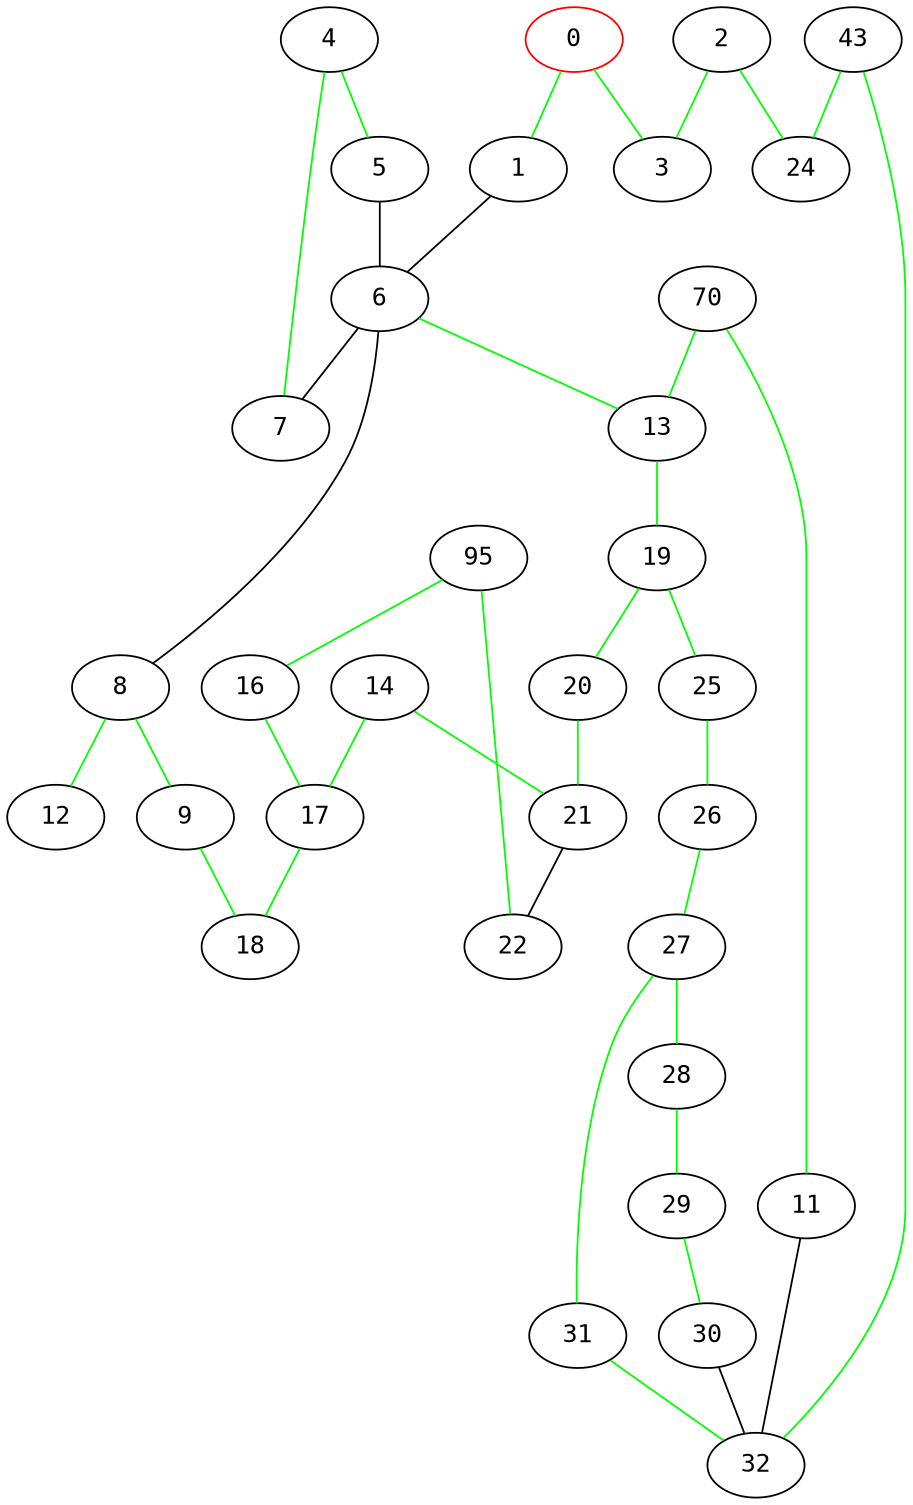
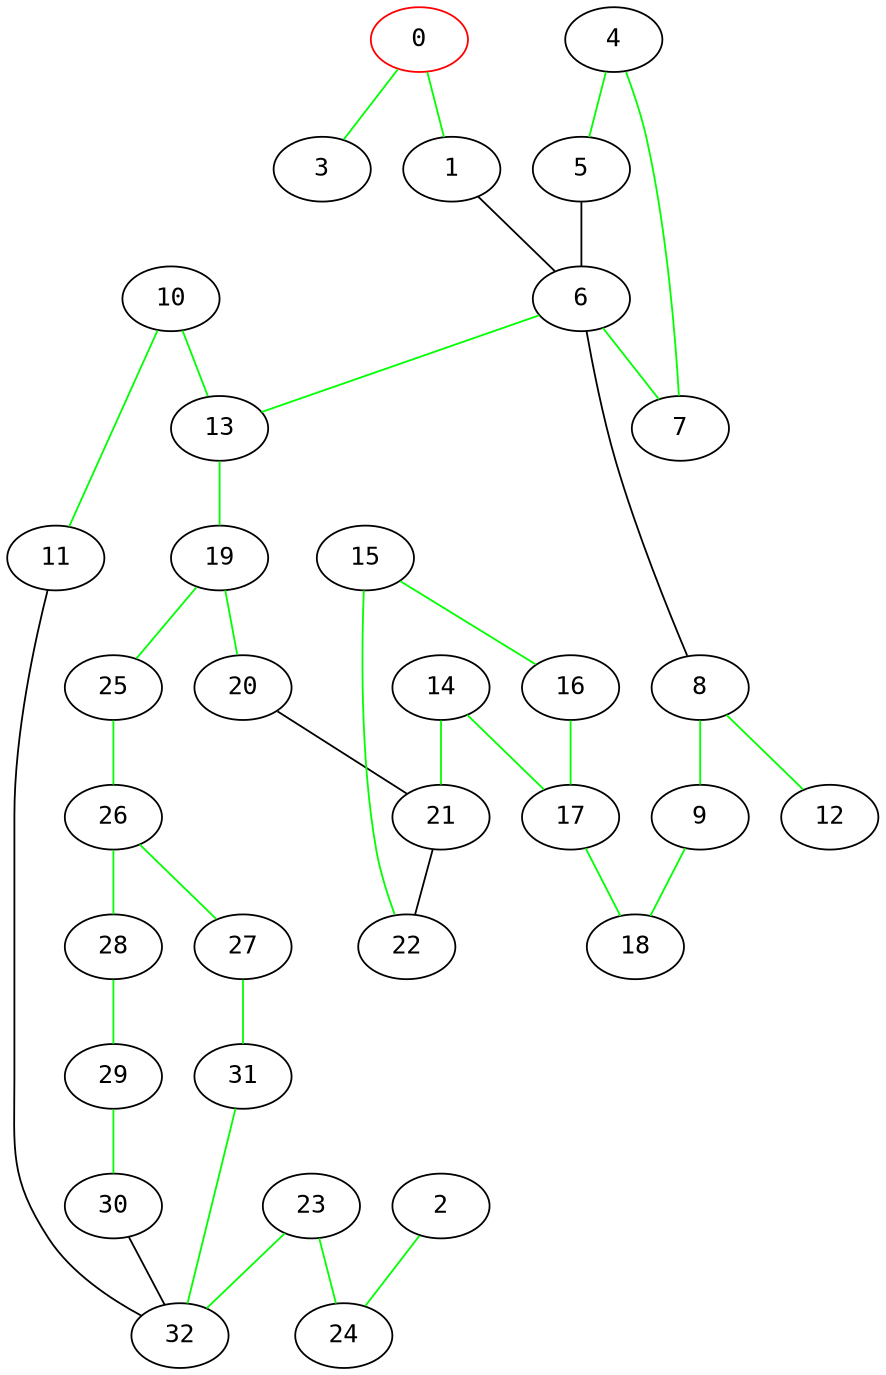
  graph {
    fontname="DejaVu Sans Mono"
    node [color=black fontname="DejaVu Sans Mono"]
    edge [color=green fontname="DejaVu Sans Mono"]
    n1 [color=red label=0]
    n2 [label=1]
    n3 [label=3]
    n4 [label=6]
    n5 [label=7]
    n6 [label=8]
    n7 [label=13]
    n8 [label=2]
    n9 [label=24]
    n10 [label=4]
    n11 [label=5]
    n12 [label=9]
    n13 [label=12]
    n14 [label=19]
    n15 [label=18]
-   n16 [label=70]
+   n16 [label=10]
    n17 [label=11]
    n18 [label=32]
    n19 [label=20]
    n20 [label=25]
    n21 [label=14]
    n22 [label=21]
    n23 [label=17]
    n24 [label=22]
-   n25 [label=95]
+   n25 [label=15]
    n26 [label=16]
    n27 [label=26]
-   n28 [label=43]
+   n28 [label=23]
    n29 [label=27]
    n30 [label=28]
    n31 [label=31]
    n32 [label=29]
    n33 [label=30]
    n1 -- n2
    n1 -- n3
    n2 -- n4 [color=black]
-   n4 -- n5 [color=black]
+   n4 -- n5
    n4 -- n6 [color=black]
    n4 -- n7
    n6 -- n12
    n6 -- n13
    n7 -- n14
-   n8 -- n3
    n8 -- n9
    n10 -- n5
    n10 -- n11
    n11 -- n4 [color=black]
    n12 -- n15
    n14 -- n19
    n14 -- n20
    n16 -- n7
    n16 -- n17
    n17 -- n18 [color=black]
-   n19 -- n22
+   n19 -- n22 [color=black]
    n20 -- n27
    n21 -- n22
    n21 -- n23
    n22 -- n24 [color=black]
    n23 -- n15
    n25 -- n24
    n25 -- n26
    n26 -- n23
    n27 -- n29
    n28 -- n9
    n28 -- n18
-   n29 -- n30
+   n27 -- n30
    n29 -- n31
    n30 -- n32
    n31 -- n18
    n32 -- n33
    n33 -- n18 [color=black]
  }
